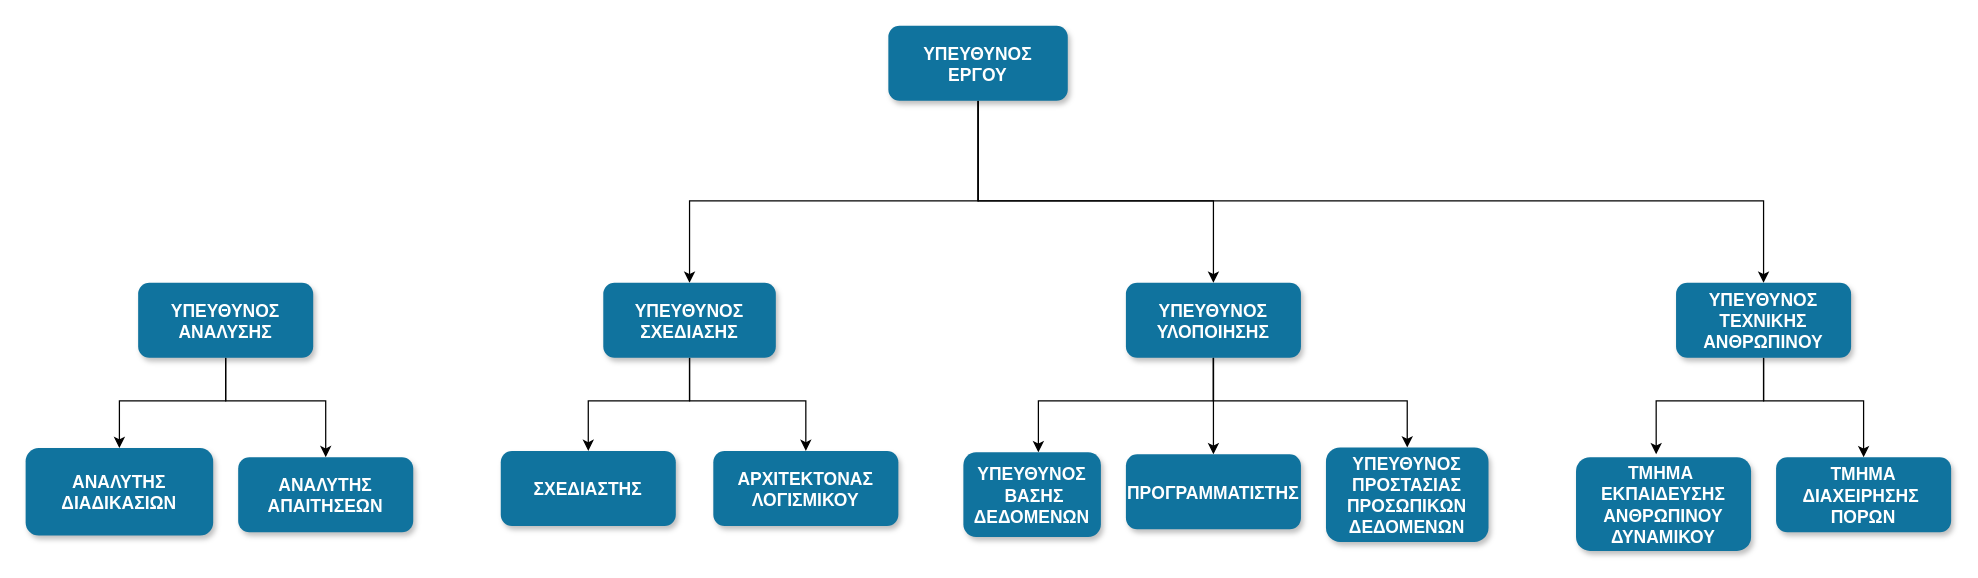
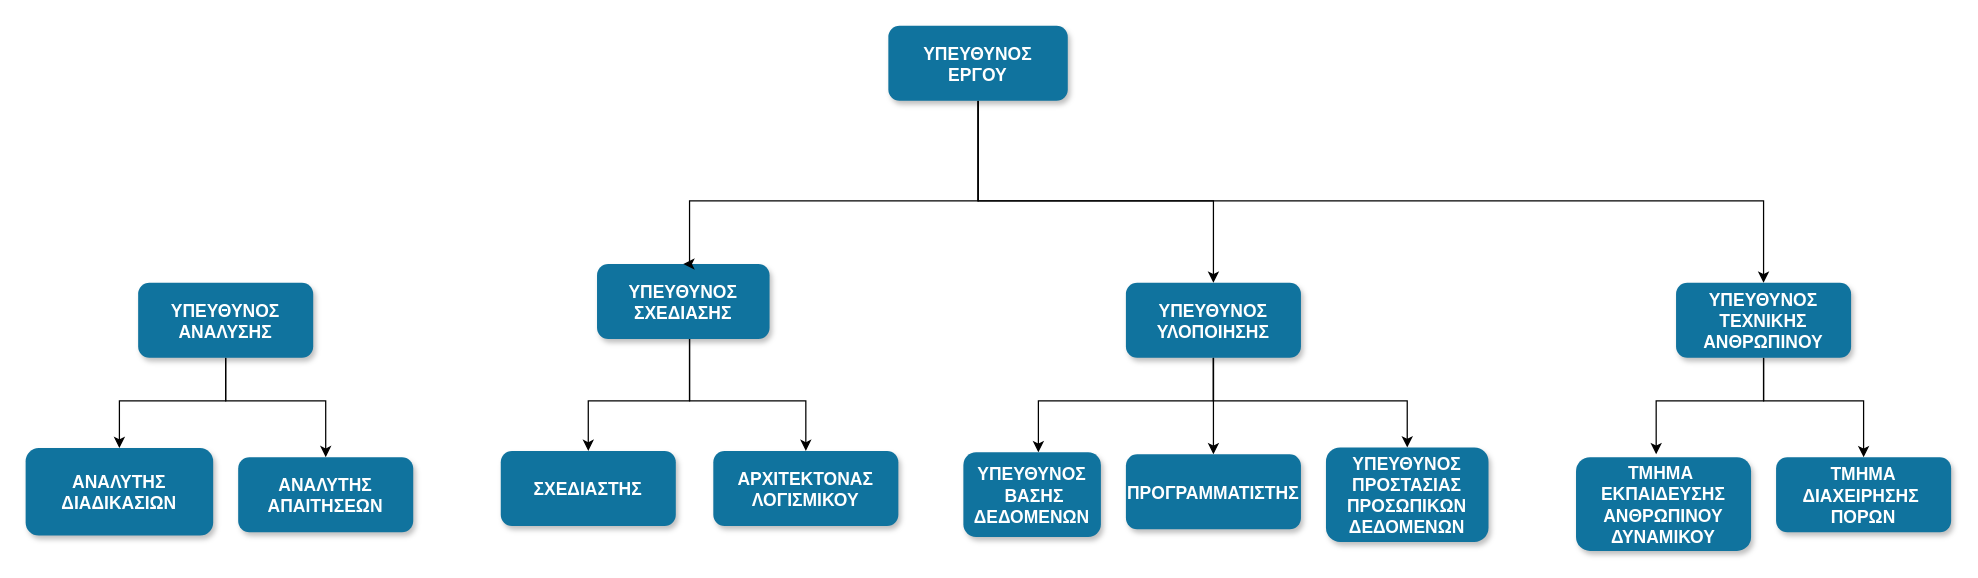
  <mxCell id="0" />
  <mxCell id="1" parent="0" />
  <mxCell id="2" style="edgeStyle=orthogonalEdgeStyle;rounded=0;orthogonalLoop=1;jettySize=auto;html=1;" parent="1" source="4" target="26" edge="1"><mxGeometry relative="1" as="geometry"><Array as="points"><mxPoint x="180" y="320" /><mxPoint x="95" y="320" /></Array></mxGeometry></mxCell>
  <mxCell id="3" style="edgeStyle=orthogonalEdgeStyle;rounded=0;orthogonalLoop=1;jettySize=auto;html=1;" parent="1" source="4" target="25" edge="1"><mxGeometry relative="1" as="geometry"><Array as="points"><mxPoint x="180" y="320" /><mxPoint x="260" y="320" /></Array></mxGeometry></mxCell>
  <mxCell id="4" value="ΥΠΕΥΘΥΝΟΣ&#10;ΑΝΑΛΥΣΗΣ" style="rounded=1;fillColor=#10739E;strokeColor=none;shadow=1;gradientColor=none;fontStyle=1;fontColor=#FFFFFF;fontSize=14;" parent="1" vertex="1"><mxGeometry x="110" y="225.5" width="140" height="60" as="geometry" /></mxCell>
  <mxCell id="5" value="ΣΧΕΔΙΑΣΤΗΣ" style="rounded=1;fillColor=#10739E;strokeColor=none;shadow=1;gradientColor=none;fontStyle=1;fontColor=#FFFFFF;fontSize=14;" parent="1" vertex="1"><mxGeometry x="400" y="360" width="140" height="60" as="geometry" /></mxCell>
  <mxCell id="6" style="edgeStyle=orthogonalEdgeStyle;rounded=0;orthogonalLoop=1;jettySize=auto;html=1;entryX=0.5;entryY=0;entryDx=0;entryDy=0;" parent="1" source="8" edge="1"><mxGeometry relative="1" as="geometry"><Array as="points"><mxPoint x="551" y="320" /><mxPoint x="470" y="320" /></Array><mxPoint x="470" y="360" as="targetPoint" /></mxGeometry></mxCell>
  <mxCell id="7" style="edgeStyle=orthogonalEdgeStyle;rounded=0;orthogonalLoop=1;jettySize=auto;html=1;" parent="1" source="8" target="9" edge="1"><mxGeometry relative="1" as="geometry"><Array as="points"><mxPoint x="551" y="320" /><mxPoint x="644" y="320" /></Array></mxGeometry></mxCell>
- <mxCell id="8" value="ΥΠΕΥΘΥΝΟΣ&#10;ΣΧΕΔΙΑΣΗΣ" style="rounded=1;fillColor=#10739E;strokeColor=none;shadow=1;gradientColor=none;fontStyle=1;fontColor=#FFFFFF;fontSize=14;" parent="1" vertex="1"><mxGeometry x="482" y="225.5" width="138" height="60" as="geometry" /></mxCell>
+ <mxCell id="8" value="ΥΠΕΥΘΥΝΟΣ&#10;ΣΧΕΔΙΑΣΗΣ" style="rounded=1;fillColor=#10739E;strokeColor=none;shadow=1;gradientColor=none;fontStyle=1;fontColor=#FFFFFF;fontSize=14;" parent="1" vertex="1"><mxGeometry x="477" y="210.5" width="138" height="60" as="geometry" /></mxCell>
  <mxCell id="9" value="ΑΡΧΙΤΕΚΤΟΝΑΣ&#10;ΛΟΓΙΣΜΙΚΟΥ" style="rounded=1;fillColor=#10739E;strokeColor=none;shadow=1;gradientColor=none;fontStyle=1;fontColor=#FFFFFF;fontSize=14;" parent="1" vertex="1"><mxGeometry x="570" y="360" width="148" height="60" as="geometry" /></mxCell>
  <mxCell id="10" style="edgeStyle=orthogonalEdgeStyle;rounded=0;orthogonalLoop=1;jettySize=auto;html=1;" parent="1" source="13" target="18" edge="1"><mxGeometry relative="1" as="geometry"><Array as="points"><mxPoint x="970" y="320" /><mxPoint x="830" y="320" /></Array></mxGeometry></mxCell>
  <mxCell id="11" style="edgeStyle=orthogonalEdgeStyle;rounded=0;orthogonalLoop=1;jettySize=auto;html=1;" parent="1" source="13" target="23" edge="1"><mxGeometry relative="1" as="geometry"><Array as="points"><mxPoint x="970" y="340" /><mxPoint x="970" y="340" /></Array></mxGeometry></mxCell>
  <mxCell id="12" style="edgeStyle=orthogonalEdgeStyle;rounded=0;orthogonalLoop=1;jettySize=auto;html=1;" edge="1" parent="1" source="13" target="14"><mxGeometry relative="1" as="geometry"><Array as="points"><mxPoint x="970" y="320" /><mxPoint x="1125" y="320" /></Array></mxGeometry></mxCell>
  <mxCell id="13" value="ΥΠΕΥΘΥΝΟΣ&#10;ΥΛΟΠΟΙΗΣΗΣ" style="rounded=1;fillColor=#10739E;strokeColor=none;shadow=1;gradientColor=none;fontStyle=1;fontColor=#FFFFFF;fontSize=14;" parent="1" vertex="1"><mxGeometry x="900" y="225.5" width="140" height="60" as="geometry" /></mxCell>
  <mxCell id="14" value="ΥΠΕΥΘΥΝΟΣ &#10;ΠΡΟΣΤΑΣΙΑΣ &#10;ΠΡΟΣΩΠΙΚΩΝ &#10;ΔΕΔΟΜΕΝΩΝ" style="rounded=1;fillColor=#10739E;strokeColor=none;shadow=1;gradientColor=none;fontStyle=1;fontColor=#FFFFFF;fontSize=14;" parent="1" vertex="1"><mxGeometry x="1060" y="357.25" width="130" height="75.5" as="geometry" /></mxCell>
  <mxCell id="15" style="edgeStyle=orthogonalEdgeStyle;rounded=0;orthogonalLoop=1;jettySize=auto;html=1;entryX=0.5;entryY=0;entryDx=0;entryDy=0;" parent="1" source="17" target="27" edge="1"><mxGeometry relative="1" as="geometry"><Array as="points"><mxPoint x="1410" y="320" /><mxPoint x="1490" y="320" /></Array></mxGeometry></mxCell>
  <mxCell id="16" style="edgeStyle=orthogonalEdgeStyle;rounded=0;orthogonalLoop=1;jettySize=auto;html=1;entryX=0.458;entryY=-0.031;entryDx=0;entryDy=0;entryPerimeter=0;" parent="1" source="17" target="24" edge="1"><mxGeometry relative="1" as="geometry"><Array as="points"><mxPoint x="1410" y="320" /><mxPoint x="1324" y="320" /></Array></mxGeometry></mxCell>
  <mxCell id="17" value="ΥΠΕΥΘΥΝΟΣ&#10;ΤΕΧΝΙΚΗΣ&#10;ΑΝΘΡΩΠΙΝΟΥ" style="rounded=1;fillColor=#10739E;strokeColor=none;shadow=1;gradientColor=none;fontStyle=1;fontColor=#FFFFFF;fontSize=14;" parent="1" vertex="1"><mxGeometry x="1340" y="225.5" width="140" height="60" as="geometry" /></mxCell>
  <mxCell id="18" value="ΥΠΕΥΘΥΝΟΣ&#10; ΒΑΣΗΣ&#10;ΔΕΔΟΜΕΝΩΝ" style="rounded=1;fillColor=#10739E;strokeColor=none;shadow=1;gradientColor=none;fontStyle=1;fontColor=#FFFFFF;fontSize=14;" parent="1" vertex="1"><mxGeometry x="770" y="361.13" width="110" height="67.75" as="geometry" /></mxCell>
  <mxCell id="19" style="edgeStyle=orthogonalEdgeStyle;rounded=0;orthogonalLoop=1;jettySize=auto;html=1;entryX=0.5;entryY=0;entryDx=0;entryDy=0;" parent="1" source="22" target="8" edge="1"><mxGeometry relative="1" as="geometry"><Array as="points"><mxPoint x="782" y="160" /><mxPoint x="551" y="160" /></Array></mxGeometry></mxCell>
  <mxCell id="20" style="edgeStyle=orthogonalEdgeStyle;rounded=0;orthogonalLoop=1;jettySize=auto;html=1;entryX=0.5;entryY=0;entryDx=0;entryDy=0;" parent="1" source="22" target="17" edge="1"><mxGeometry relative="1" as="geometry"><Array as="points"><mxPoint x="782" y="160" /><mxPoint x="1410" y="160" /></Array></mxGeometry></mxCell>
  <mxCell id="21" style="edgeStyle=orthogonalEdgeStyle;rounded=0;orthogonalLoop=1;jettySize=auto;html=1;" edge="1" parent="1" source="22" target="13"><mxGeometry relative="1" as="geometry"><Array as="points"><mxPoint x="782" y="160" /><mxPoint x="970" y="160" /></Array></mxGeometry></mxCell>
  <mxCell id="22" value="ΥΠΕΥΘΥΝΟΣ &#10;ΕΡΓΟΥ" style="rounded=1;fillColor=#10739E;strokeColor=none;shadow=1;gradientColor=none;fontStyle=1;fontColor=#FFFFFF;fontSize=14;" parent="1" vertex="1"><mxGeometry x="710" y="20" width="143.5" height="60" as="geometry" /></mxCell>
  <mxCell id="23" value="ΠΡΟΓΡΑΜΜΑΤΙΣΤΗΣ" style="rounded=1;fillColor=#10739E;strokeColor=none;shadow=1;gradientColor=none;fontStyle=1;fontColor=#FFFFFF;fontSize=14;" parent="1" vertex="1"><mxGeometry x="900" y="362.75" width="140" height="60" as="geometry" /></mxCell>
  <mxCell id="24" value="ΤΜΗΜΑ &#10;ΕΚΠΑΙΔΕΥΣΗΣ&#10;ΑΝΘΡΩΠΙΝΟΥ&#10;ΔΥΝΑΜΙΚΟΥ" style="rounded=1;fillColor=#10739E;strokeColor=none;shadow=1;gradientColor=none;fontStyle=1;fontColor=#FFFFFF;fontSize=14;" parent="1" vertex="1"><mxGeometry x="1260" y="365" width="140" height="75" as="geometry" /></mxCell>
  <mxCell id="25" value="ΑΝΑΛΥΤΗΣ&#10;ΑΠΑΙΤΗΣΕΩΝ" style="rounded=1;fillColor=#10739E;strokeColor=none;shadow=1;gradientColor=none;fontStyle=1;fontColor=#FFFFFF;fontSize=14;" parent="1" vertex="1"><mxGeometry x="190" y="365" width="140" height="60" as="geometry" /></mxCell>
  <mxCell id="26" value="ΑΝΑΛΥΤΗΣ&#10;ΔΙΑΔΙΚΑΣΙΩΝ" style="rounded=1;fillColor=#10739E;strokeColor=none;shadow=1;gradientColor=none;fontStyle=1;fontColor=#FFFFFF;fontSize=14;" parent="1" vertex="1"><mxGeometry x="20" y="357.75" width="150" height="70" as="geometry" /></mxCell>
  <mxCell id="27" value="ΤΜΗΜΑ&#10;ΔΙΑΧΕΙΡΗΣΗΣ &#10;ΠΟΡΩΝ" style="rounded=1;fillColor=#10739E;strokeColor=none;shadow=1;gradientColor=none;fontStyle=1;fontColor=#FFFFFF;fontSize=14;" parent="1" vertex="1"><mxGeometry x="1420" y="365.01" width="140" height="60" as="geometry" /></mxCell>
